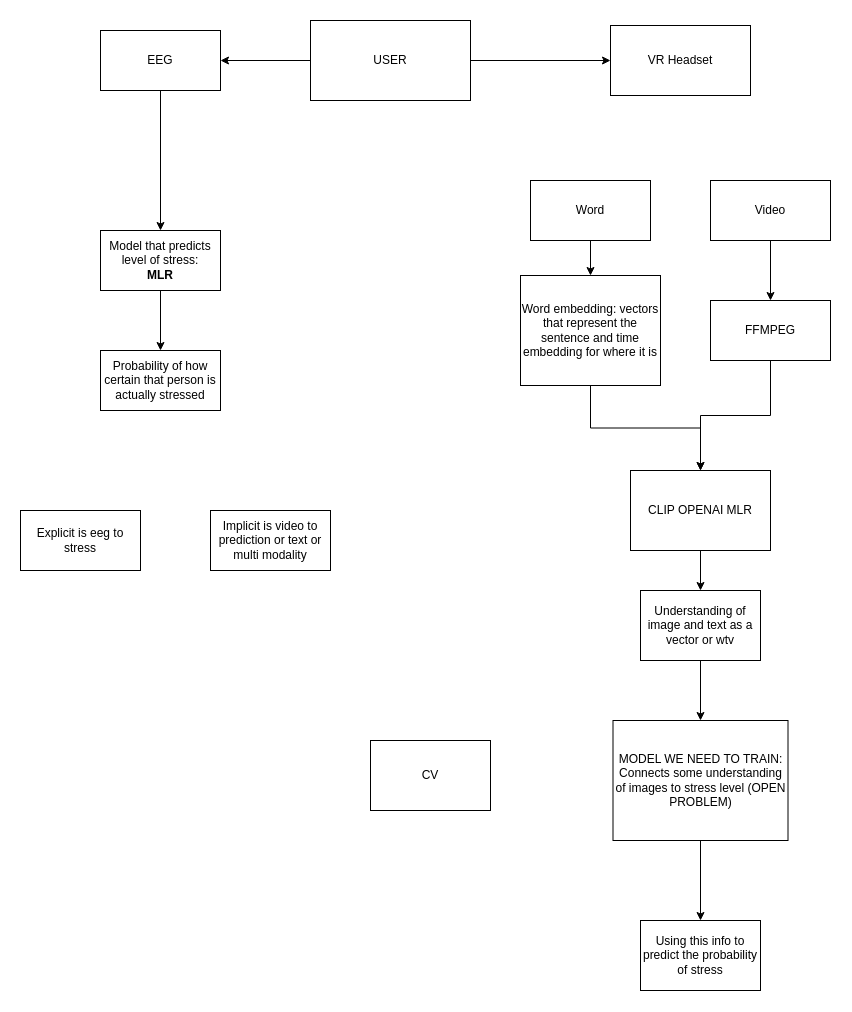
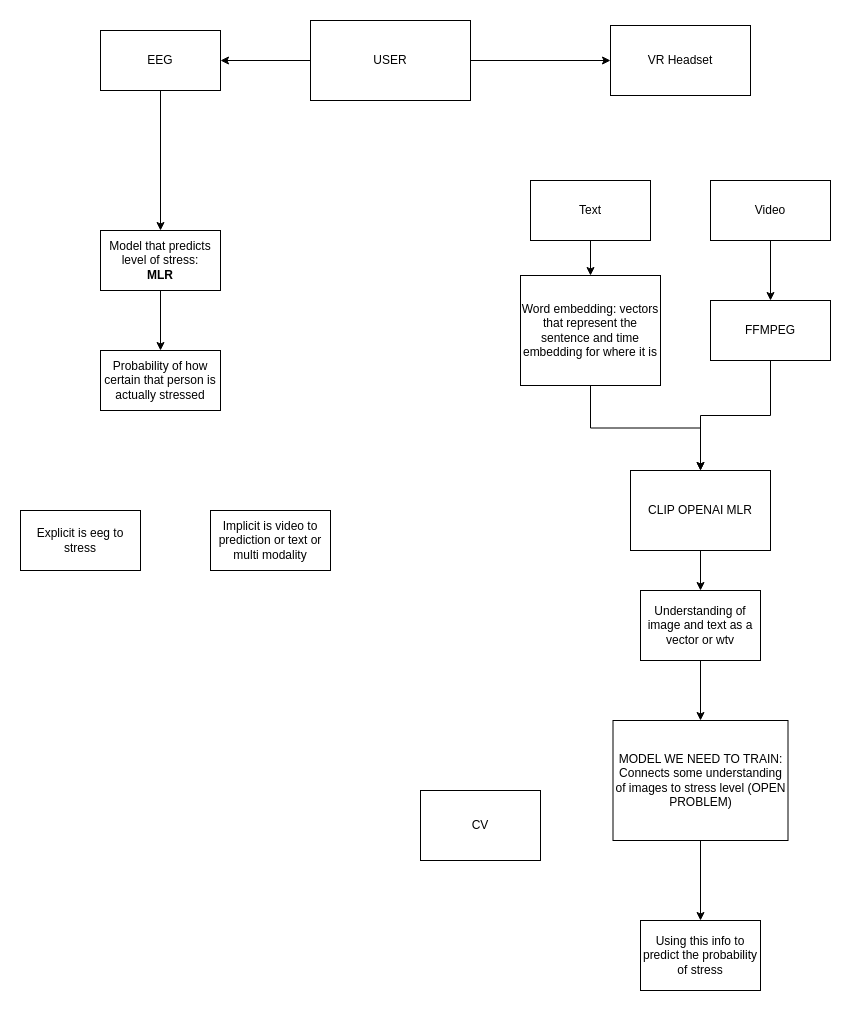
  <mxCell id="0" />
  <mxCell id="1" parent="0" />
  <mxCell id="2" style="edgeStyle=orthogonalEdgeStyle;rounded=0;orthogonalLoop=1;jettySize=auto;html=1;entryX=0.5;entryY=0;entryDx=0;entryDy=0;" edge="1" parent="1" source="3" target="7"><mxGeometry relative="1" as="geometry" /></mxCell>
  <mxCell id="3" value="EEG " style="rounded=0;whiteSpace=wrap;html=1;" vertex="1" parent="1"><mxGeometry x="100" y="30" width="120" height="60" as="geometry" /></mxCell>
- <mxCell id="4" value="CV" style="whiteSpace=wrap;html=1;" vertex="1" parent="1"><mxGeometry x="370" y="740" width="120" height="70" as="geometry" /></mxCell>
+ <mxCell id="4" value="CV" style="whiteSpace=wrap;html=1;" vertex="1" parent="1"><mxGeometry x="420" y="790" width="120" height="70" as="geometry" /></mxCell>
  <mxCell id="5" value="Implicit is video to prediction or text or multi modality " style="rounded=0;whiteSpace=wrap;html=1;" vertex="1" parent="1"><mxGeometry x="210" y="510" width="120" height="60" as="geometry" /></mxCell>
  <mxCell id="6" style="edgeStyle=orthogonalEdgeStyle;rounded=0;orthogonalLoop=1;jettySize=auto;html=1;entryX=0.5;entryY=0;entryDx=0;entryDy=0;" edge="1" parent="1" source="7" target="8"><mxGeometry relative="1" as="geometry" /></mxCell>
  <mxCell id="7" value="&lt;div&gt;Model that predicts level of stress:&lt;/div&gt;&lt;div&gt;&lt;b&gt;MLR &lt;/b&gt;&lt;br&gt;&lt;/div&gt;" style="rounded=0;whiteSpace=wrap;html=1;" vertex="1" parent="1"><mxGeometry x="100" y="230" width="120" height="60" as="geometry" /></mxCell>
  <mxCell id="8" value="Probability of how certain that person is actually stressed" style="rounded=0;whiteSpace=wrap;html=1;" vertex="1" parent="1"><mxGeometry x="100" y="350" width="120" height="60" as="geometry" /></mxCell>
  <mxCell id="9" style="edgeStyle=orthogonalEdgeStyle;rounded=0;orthogonalLoop=1;jettySize=auto;html=1;entryX=0.5;entryY=0;entryDx=0;entryDy=0;" edge="1" parent="1" source="10" target="17"><mxGeometry relative="1" as="geometry" /></mxCell>
- <mxCell id="10" value="Word" style="rounded=0;whiteSpace=wrap;html=1;" vertex="1" parent="1"><mxGeometry x="530" y="180" width="120" height="60" as="geometry" /></mxCell>
+ <mxCell id="10" value="Text" style="rounded=0;whiteSpace=wrap;html=1;" vertex="1" parent="1"><mxGeometry x="530" y="180" width="120" height="60" as="geometry" /></mxCell>
  <mxCell id="11" style="edgeStyle=orthogonalEdgeStyle;rounded=0;orthogonalLoop=1;jettySize=auto;html=1;entryX=0;entryY=0.5;entryDx=0;entryDy=0;" edge="1" parent="1" source="13" target="19"><mxGeometry relative="1" as="geometry" /></mxCell>
  <mxCell id="12" style="edgeStyle=orthogonalEdgeStyle;rounded=0;orthogonalLoop=1;jettySize=auto;html=1;entryX=1;entryY=0.5;entryDx=0;entryDy=0;" edge="1" parent="1" source="13" target="3"><mxGeometry relative="1" as="geometry" /></mxCell>
  <mxCell id="13" value="USER" style="whiteSpace=wrap;html=1;" vertex="1" parent="1"><mxGeometry x="310" y="20" width="160" height="80" as="geometry" /></mxCell>
  <mxCell id="14" style="edgeStyle=orthogonalEdgeStyle;rounded=0;orthogonalLoop=1;jettySize=auto;html=1;" edge="1" parent="1" source="15" target="21"><mxGeometry relative="1" as="geometry" /></mxCell>
  <mxCell id="15" value="Video" style="whiteSpace=wrap;html=1;" vertex="1" parent="1"><mxGeometry x="710" y="180" width="120" height="60" as="geometry" /></mxCell>
  <mxCell id="16" style="edgeStyle=orthogonalEdgeStyle;rounded=0;orthogonalLoop=1;jettySize=auto;html=1;" edge="1" parent="1" source="17" target="23"><mxGeometry relative="1" as="geometry" /></mxCell>
  <mxCell id="17" value="Word embedding: vectors that represent the sentence and time embedding for where it is " style="whiteSpace=wrap;html=1;" vertex="1" parent="1"><mxGeometry x="520" y="275" width="140" height="110" as="geometry" /></mxCell>
  <mxCell id="18" value="Explicit is eeg to stress" style="whiteSpace=wrap;html=1;" vertex="1" parent="1"><mxGeometry x="20" y="510" width="120" height="60" as="geometry" /></mxCell>
  <mxCell id="19" value="&lt;div&gt;VR Headset &lt;br&gt;&lt;/div&gt;" style="whiteSpace=wrap;html=1;" vertex="1" parent="1"><mxGeometry x="610" y="25" width="140" height="70" as="geometry" /></mxCell>
  <mxCell id="20" style="edgeStyle=orthogonalEdgeStyle;rounded=0;orthogonalLoop=1;jettySize=auto;html=1;entryX=0.5;entryY=0;entryDx=0;entryDy=0;" edge="1" parent="1" source="21" target="23"><mxGeometry relative="1" as="geometry" /></mxCell>
  <mxCell id="21" value="&lt;div&gt;FFMPEG&lt;/div&gt;" style="whiteSpace=wrap;html=1;" vertex="1" parent="1"><mxGeometry x="710" y="300" width="120" height="60" as="geometry" /></mxCell>
  <mxCell id="22" style="edgeStyle=orthogonalEdgeStyle;rounded=0;orthogonalLoop=1;jettySize=auto;html=1;" edge="1" parent="1" source="23" target="25"><mxGeometry relative="1" as="geometry"><mxPoint x="700" y="620" as="targetPoint" /></mxGeometry></mxCell>
  <mxCell id="23" value="&lt;div&gt;CLIP OPENAI MLR&lt;/div&gt;" style="whiteSpace=wrap;html=1;" vertex="1" parent="1"><mxGeometry x="630" y="470" width="140" height="80" as="geometry" /></mxCell>
  <mxCell id="24" style="edgeStyle=orthogonalEdgeStyle;rounded=0;orthogonalLoop=1;jettySize=auto;html=1;" edge="1" parent="1" source="25" target="28"><mxGeometry relative="1" as="geometry" /></mxCell>
  <mxCell id="25" value="Understanding of image and text as a vector or wtv " style="rounded=0;whiteSpace=wrap;html=1;" vertex="1" parent="1"><mxGeometry x="640" y="590" width="120" height="70" as="geometry" /></mxCell>
  <mxCell id="26" value="Using this info to predict the probability of stress " style="whiteSpace=wrap;html=1;" vertex="1" parent="1"><mxGeometry x="640" y="920" width="120" height="70" as="geometry" /></mxCell>
  <mxCell id="27" style="edgeStyle=orthogonalEdgeStyle;rounded=0;orthogonalLoop=1;jettySize=auto;html=1;entryX=0.5;entryY=0;entryDx=0;entryDy=0;" edge="1" parent="1" source="28" target="26"><mxGeometry relative="1" as="geometry" /></mxCell>
  <mxCell id="28" value="MODEL WE NEED TO TRAIN: Connects some understanding of images to stress level (OPEN PROBLEM)" style="whiteSpace=wrap;html=1;" vertex="1" parent="1"><mxGeometry x="612.5" y="720" width="175" height="120" as="geometry" /></mxCell>
